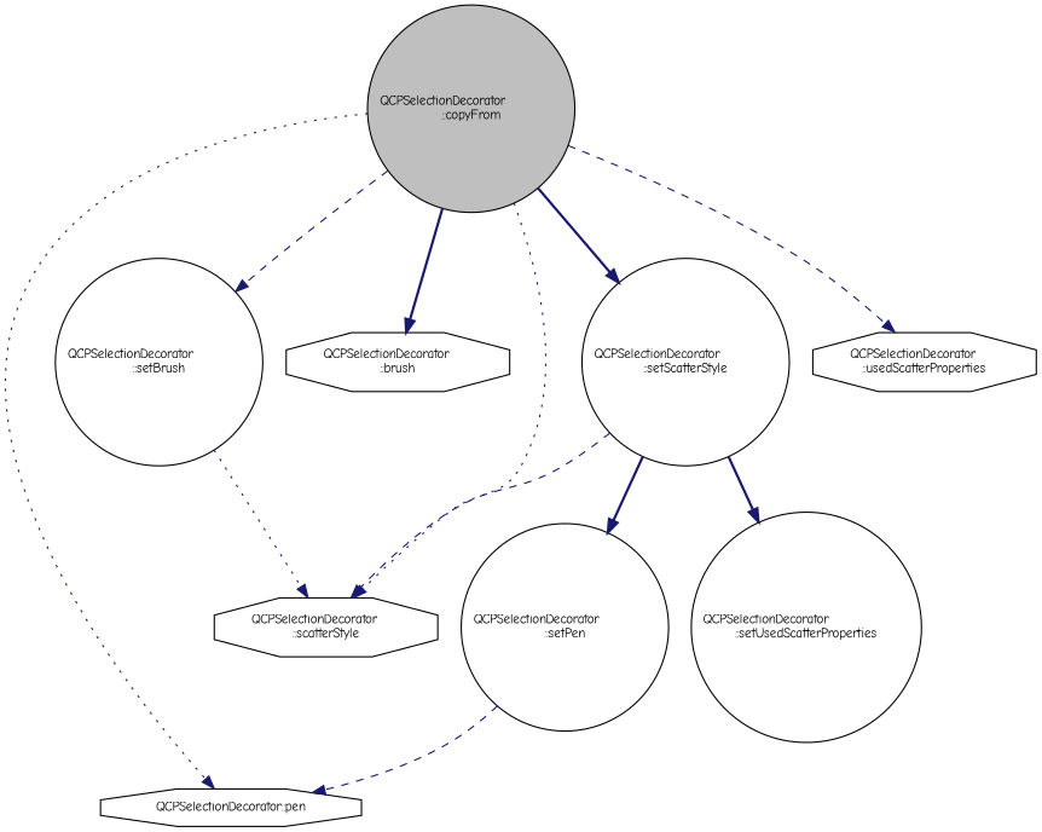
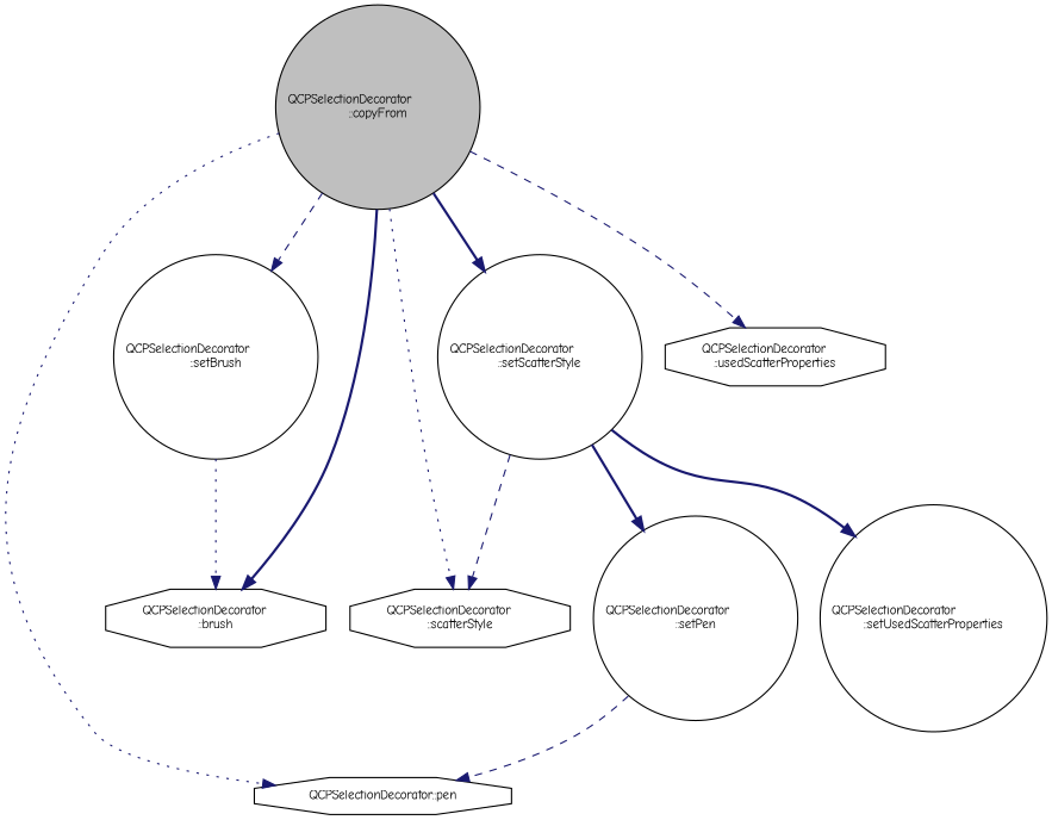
  digraph {
    fontname="Comic Neue"
    rankdir=TB
    node [color=black fillcolor=white fontname="Comic Neue" fontsize=10 shape=circle style=filled]
    edge [color=midnightblue fontname="Comic Neue" fontsize=10 labelfontname=Helvetica labelfontsize=10 style=dashed]
    n1 [fillcolor=grey75 fontcolor=black height=0.2 label="QCPSelectionDecorator\l::copyFrom" width=0.4]
    n2 [height=0.2 label="QCPSelectionDecorator::pen" shape=octagon width=0.4]
    n3 [height=0.2 label="QCPSelectionDecorator\l::setBrush" width=0.4]
    n4 [height=0.2 label="QCPSelectionDecorator\l::brush" shape=octagon width=0.4]
    n5 [height=0.2 label="QCPSelectionDecorator\l::setScatterStyle" width=0.4]
    n6 [height=0.2 label="QCPSelectionDecorator\l::scatterStyle" shape=octagon width=0.4]
    n7 [height=0.2 label="QCPSelectionDecorator\l::usedScatterProperties" shape=octagon width=0.4]
    n8 [height=0.2 label="QCPSelectionDecorator\l::setPen" width=0.4]
    n9 [height=0.2 label="QCPSelectionDecorator\l::setUsedScatterProperties" width=0.4]
    n1 -> n2 [style=dotted]
    n1 -> n3
    n1 -> n4 [style=bold]
    n1 -> n5 [style=bold]
    n1 -> n6 [style=dotted]
    n1 -> n7
-   n3 -> n6 [style=dotted]
+   n3 -> n4 [style=dotted]
    n5 -> n6
    n5 -> n8 [style=bold]
    n5 -> n9 [style=bold]
    n8 -> n2
  }
